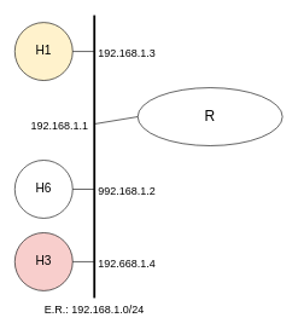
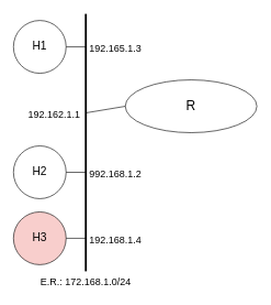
  <mxCell id="0" />
  <mxCell id="1" parent="0" />
  <mxCell id="2" value="" style="endArrow=none;html=1;rounded=0;strokeWidth=3;" edge="1" parent="1"><mxGeometry width="50" height="50" relative="1" as="geometry"><mxPoint x="130" y="410" as="sourcePoint" /><mxPoint x="130" y="20" as="targetPoint" /></mxGeometry></mxCell>
- <mxCell id="3" value="&lt;font style=&quot;font-size: 17px;&quot;&gt;H1&lt;/font&gt;" style="ellipse;whiteSpace=wrap;html=1;aspect=fixed;fillColor=#fff2cc;" vertex="1" parent="1"><mxGeometry x="20" y="30" width="80" height="80" as="geometry" /></mxCell>
+ <mxCell id="3" value="&lt;font style=&quot;font-size: 17px;&quot;&gt;H1&lt;/font&gt;" style="ellipse;whiteSpace=wrap;html=1;aspect=fixed;" vertex="1" parent="1"><mxGeometry x="20" y="30" width="80" height="80" as="geometry" /></mxCell>
  <mxCell id="4" value="" style="endArrow=none;html=1;rounded=0;strokeWidth=1;" edge="1" parent="1"><mxGeometry width="50" height="50" relative="1" as="geometry"><mxPoint x="100" y="70" as="sourcePoint" /><mxPoint x="130" y="70" as="targetPoint" /></mxGeometry></mxCell>
- <mxCell id="5" value="&lt;font style=&quot;font-size: 17px;&quot;&gt;H6&lt;/font&gt;" style="ellipse;whiteSpace=wrap;html=1;aspect=fixed;" vertex="1" parent="1"><mxGeometry x="20" y="220" width="80" height="80" as="geometry" /></mxCell>
+ <mxCell id="5" value="&lt;font style=&quot;font-size: 17px;&quot;&gt;H2&lt;/font&gt;" style="ellipse;whiteSpace=wrap;html=1;aspect=fixed;" vertex="1" parent="1"><mxGeometry x="20" y="220" width="80" height="80" as="geometry" /></mxCell>
  <mxCell id="6" value="" style="endArrow=none;html=1;rounded=0;strokeWidth=1;" edge="1" parent="1"><mxGeometry width="50" height="50" relative="1" as="geometry"><mxPoint x="100" y="260" as="sourcePoint" /><mxPoint x="130" y="260" as="targetPoint" /></mxGeometry></mxCell>
  <mxCell id="7" value="&lt;font style=&quot;font-size: 20px;&quot;&gt;R&lt;/font&gt;" style="ellipse;whiteSpace=wrap;html=1;fontSize=17;" vertex="1" parent="1"><mxGeometry x="190" y="120" width="200" height="80" as="geometry" /></mxCell>
  <mxCell id="8" value="" style="endArrow=none;html=1;rounded=0;fontSize=17;strokeWidth=1;entryX=0;entryY=0.5;entryDx=0;entryDy=0;" edge="1" parent="1" target="7"><mxGeometry width="50" height="50" relative="1" as="geometry"><mxPoint x="130" y="170" as="sourcePoint" /><mxPoint x="170" y="170" as="targetPoint" /></mxGeometry></mxCell>
- <mxCell id="9" value="&lt;font style=&quot;font-size: 15px;&quot;&gt;192.168.1.3&lt;br&gt;&lt;/font&gt;" style="text;html=1;strokeColor=none;fillColor=none;align=center;verticalAlign=middle;whiteSpace=wrap;rounded=0;fontSize=20;" vertex="1" parent="1"><mxGeometry x="135" y="55" width="80" height="30" as="geometry" /></mxCell>
+ <mxCell id="9" value="&lt;font style=&quot;font-size: 15px;&quot;&gt;192.165.1.3&lt;br&gt;&lt;/font&gt;" style="text;html=1;strokeColor=none;fillColor=none;align=center;verticalAlign=middle;whiteSpace=wrap;rounded=0;fontSize=20;" vertex="1" parent="1"><mxGeometry x="135" y="55" width="80" height="30" as="geometry" /></mxCell>
  <mxCell id="10" value="&lt;font style=&quot;font-size: 15px;&quot;&gt;992.168.1.2&lt;br&gt;&lt;/font&gt;" style="text;html=1;strokeColor=none;fillColor=none;align=center;verticalAlign=middle;whiteSpace=wrap;rounded=0;fontSize=20;" vertex="1" parent="1"><mxGeometry x="135" y="245" width="80" height="30" as="geometry" /></mxCell>
- <mxCell id="11" value="&lt;font style=&quot;font-size: 15px;&quot;&gt;192.168.1.1&lt;br&gt;&lt;/font&gt;" style="text;html=1;strokeColor=none;fillColor=none;align=center;verticalAlign=middle;whiteSpace=wrap;rounded=0;fontSize=20;" vertex="1" parent="1"><mxGeometry x="42" y="155" width="80" height="30" as="geometry" /></mxCell>
- <mxCell id="12" value="&lt;font style=&quot;font-size: 15px;&quot;&gt;E.R.: 192.168.1.0/24&lt;br&gt;&lt;/font&gt;" style="text;html=1;strokeColor=none;fillColor=none;align=center;verticalAlign=middle;whiteSpace=wrap;rounded=0;fontSize=20;" vertex="1" parent="1"><mxGeometry x="60" y="409" width="140" height="30" as="geometry" /></mxCell>
+ <mxCell id="11" value="&lt;font style=&quot;font-size: 15px;&quot;&gt;192.162.1.1&lt;br&gt;&lt;/font&gt;" style="text;html=1;strokeColor=none;fillColor=none;align=center;verticalAlign=middle;whiteSpace=wrap;rounded=0;fontSize=20;" vertex="1" parent="1"><mxGeometry x="42" y="155" width="80" height="30" as="geometry" /></mxCell>
+ <mxCell id="12" value="&lt;font style=&quot;font-size: 15px;&quot;&gt;E.R.: 172.168.1.0/24&lt;br&gt;&lt;/font&gt;" style="text;html=1;strokeColor=none;fillColor=none;align=center;verticalAlign=middle;whiteSpace=wrap;rounded=0;fontSize=20;" vertex="1" parent="1"><mxGeometry x="60" y="409" width="140" height="30" as="geometry" /></mxCell>
  <mxCell id="13" value="&lt;font style=&quot;font-size: 17px;&quot;&gt;H3&lt;/font&gt;" style="ellipse;whiteSpace=wrap;html=1;aspect=fixed;fillColor=#f8cecc;" vertex="1" parent="1"><mxGeometry x="20" y="320" width="80" height="80" as="geometry" /></mxCell>
  <mxCell id="14" value="" style="endArrow=none;html=1;rounded=0;strokeWidth=1;" edge="1" parent="1"><mxGeometry width="50" height="50" relative="1" as="geometry"><mxPoint x="100" y="360" as="sourcePoint" /><mxPoint x="130" y="360" as="targetPoint" /></mxGeometry></mxCell>
- <mxCell id="15" value="&lt;font style=&quot;font-size: 15px;&quot;&gt;192.668.1.4&lt;br&gt;&lt;/font&gt;" style="text;html=1;strokeColor=none;fillColor=none;align=center;verticalAlign=middle;whiteSpace=wrap;rounded=0;fontSize=20;" vertex="1" parent="1"><mxGeometry x="135" y="345" width="80" height="30" as="geometry" /></mxCell>
+ <mxCell id="15" value="&lt;font style=&quot;font-size: 15px;&quot;&gt;192.168.1.4&lt;br&gt;&lt;/font&gt;" style="text;html=1;strokeColor=none;fillColor=none;align=center;verticalAlign=middle;whiteSpace=wrap;rounded=0;fontSize=20;" vertex="1" parent="1"><mxGeometry x="135" y="345" width="80" height="30" as="geometry" /></mxCell>
